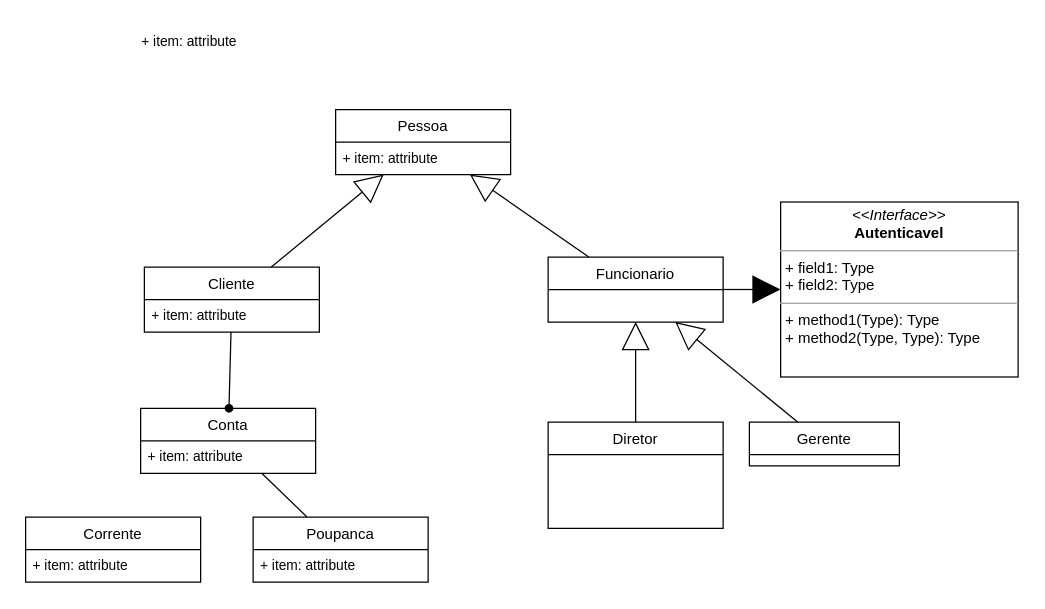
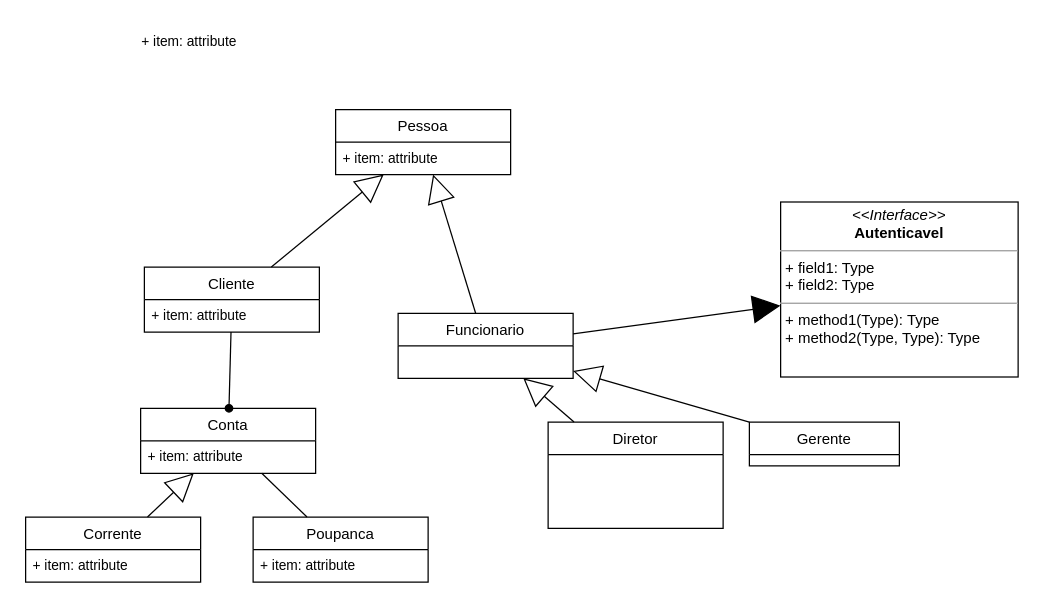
  <mxCell id="0" />
  <mxCell id="1" parent="0" />
+ <mxCell id="2" value="" style="edgeStyle=none;html=1;endArrow=block;endFill=0;strokeWidth=1;jumpSize=7;sourcePerimeterSpacing=0;startSize=6;endSize=20;rounded=0;" edge="1" parent="1" source="3" target="5"><mxGeometry relative="1" as="geometry" /></mxCell>
  <mxCell id="3" value="Corrente" style="swimlane;fontStyle=0;childLayout=stackLayout;horizontal=1;startSize=26;fillColor=none;horizontalStack=0;resizeParent=1;resizeParentMax=0;resizeLast=0;collapsible=1;marginBottom=0;" vertex="1" parent="1"><mxGeometry x="20" y="413" width="140" height="52" as="geometry" /></mxCell>
  <mxCell id="4" value="+ item: attribute" style="text;strokeColor=none;fillColor=none;align=left;verticalAlign=top;spacingLeft=4;spacingRight=4;overflow=hidden;rotatable=0;points=[[0,0.5],[1,0.5]];portConstraint=eastwest;fontFamily=Helvetica;fontSize=11;fontColor=default;" vertex="1" parent="3"><mxGeometry y="26" width="140" height="26" as="geometry" /></mxCell>
  <mxCell id="5" value="Conta" style="swimlane;fontStyle=0;childLayout=stackLayout;horizontal=1;startSize=26;fillColor=none;horizontalStack=0;resizeParent=1;resizeParentMax=0;resizeLast=0;collapsible=1;marginBottom=0;" vertex="1" parent="1"><mxGeometry x="112" y="326" width="140" height="52" as="geometry" /></mxCell>
  <mxCell id="6" value="+ item: attribute" style="text;strokeColor=none;fillColor=none;align=left;verticalAlign=top;spacingLeft=4;spacingRight=4;overflow=hidden;rotatable=0;points=[[0,0.5],[1,0.5]];portConstraint=eastwest;fontFamily=Helvetica;fontSize=11;fontColor=default;" vertex="1" parent="5"><mxGeometry y="26" width="140" height="26" as="geometry" /></mxCell>
  <mxCell id="7" value="" style="edgeStyle=none;shape=connector;rounded=0;jumpSize=7;html=1;labelBackgroundColor=default;fontFamily=Helvetica;fontSize=11;fontColor=default;endArrow=block;endFill=0;startSize=6;endSize=20;sourcePerimeterSpacing=0;strokeColor=default;strokeWidth=1;" edge="1" parent="1" source="8" target="14"><mxGeometry relative="1" as="geometry" /></mxCell>
  <mxCell id="8" value="Cliente" style="swimlane;fontStyle=0;childLayout=stackLayout;horizontal=1;startSize=26;fillColor=none;horizontalStack=0;resizeParent=1;resizeParentMax=0;resizeLast=0;collapsible=1;marginBottom=0;" vertex="1" parent="1"><mxGeometry x="115" y="213" width="140" height="52" as="geometry" /></mxCell>
  <mxCell id="9" value="+ item: attribute" style="text;strokeColor=none;fillColor=none;align=left;verticalAlign=top;spacingLeft=4;spacingRight=4;overflow=hidden;rotatable=0;points=[[0,0.5],[1,0.5]];portConstraint=eastwest;fontFamily=Helvetica;fontSize=11;fontColor=default;" vertex="1" parent="8"><mxGeometry y="26" width="140" height="26" as="geometry" /></mxCell>
  <mxCell id="10" value="Poupanca" style="swimlane;fontStyle=0;childLayout=stackLayout;horizontal=1;startSize=26;fillColor=none;horizontalStack=0;resizeParent=1;resizeParentMax=0;resizeLast=0;collapsible=1;marginBottom=0;" vertex="1" parent="1"><mxGeometry x="202" y="413" width="140" height="52" as="geometry" /></mxCell>
  <mxCell id="11" value="+ item: attribute" style="text;strokeColor=none;fillColor=none;align=left;verticalAlign=top;spacingLeft=4;spacingRight=4;overflow=hidden;rotatable=0;points=[[0,0.5],[1,0.5]];portConstraint=eastwest;fontFamily=Helvetica;fontSize=11;fontColor=default;" vertex="1" parent="10"><mxGeometry y="26" width="140" height="26" as="geometry" /></mxCell>
  <mxCell id="12" value="" style="edgeStyle=none;html=1;endArrow=none;endFill=0;strokeWidth=1;jumpSize=7;sourcePerimeterSpacing=0;startSize=6;endSize=20;rounded=0;" edge="1" parent="1" source="10" target="5"><mxGeometry relative="1" as="geometry"><mxPoint x="328.999" y="480" as="sourcePoint" /><mxPoint x="454.581" y="353" as="targetPoint" /></mxGeometry></mxCell>
  <mxCell id="13" value="" style="endArrow=none;html=1;rounded=0;align=center;verticalAlign=top;endFill=0;labelBackgroundColor=none;endSize=6;startArrow=oval;startFill=1;fontFamily=Helvetica;fontSize=11;fontColor=default;sourcePerimeterSpacing=0;strokeColor=default;strokeWidth=1;shape=connector;jumpSize=7;" edge="1" parent="1" source="5" target="8"><mxGeometry relative="1" as="geometry"><mxPoint x="172" y="266" as="sourcePoint" /><mxPoint x="182" y="191" as="targetPoint" /></mxGeometry></mxCell>
  <mxCell id="14" value="Pessoa" style="swimlane;fontStyle=0;childLayout=stackLayout;horizontal=1;startSize=26;fillColor=none;horizontalStack=0;resizeParent=1;resizeParentMax=0;resizeLast=0;collapsible=1;marginBottom=0;" vertex="1" parent="1"><mxGeometry x="268" y="87" width="140" height="52" as="geometry" /></mxCell>
  <mxCell id="15" value="+ item: attribute" style="text;strokeColor=none;fillColor=none;align=left;verticalAlign=top;spacingLeft=4;spacingRight=4;overflow=hidden;rotatable=0;points=[[0,0.5],[1,0.5]];portConstraint=eastwest;fontFamily=Helvetica;fontSize=11;fontColor=default;" vertex="1" parent="14"><mxGeometry y="26" width="140" height="26" as="geometry" /></mxCell>
  <mxCell id="16" value="" style="edgeStyle=none;shape=connector;rounded=0;jumpSize=7;html=1;labelBackgroundColor=default;fontFamily=Helvetica;fontSize=11;fontColor=default;endArrow=block;endFill=0;startSize=6;endSize=20;strokeColor=default;strokeWidth=1;startArrow=none;" edge="1" parent="1" source="18" target="14"><mxGeometry relative="1" as="geometry"><mxPoint x="429.875" y="178" as="sourcePoint" /><mxPoint x="542" y="94" as="targetPoint" /></mxGeometry></mxCell>
  <mxCell id="17" value="" style="edgeStyle=none;shape=connector;rounded=0;jumpSize=7;html=1;labelBackgroundColor=default;fontFamily=Helvetica;fontSize=11;fontColor=default;endArrow=block;endFill=0;startSize=6;endSize=20;sourcePerimeterSpacing=0;strokeColor=default;strokeWidth=1;" edge="1" parent="1" source="21" target="18"><mxGeometry relative="1" as="geometry" /></mxCell>
- <mxCell id="18" value="Funcionario" style="swimlane;fontStyle=0;childLayout=stackLayout;horizontal=1;startSize=26;fillColor=none;horizontalStack=0;resizeParent=1;resizeParentMax=0;resizeLast=0;collapsible=1;marginBottom=0;" vertex="1" parent="1"><mxGeometry x="438" y="205" width="140" height="52" as="geometry" /></mxCell>
+ <mxCell id="18" value="Funcionario" style="swimlane;fontStyle=0;childLayout=stackLayout;horizontal=1;startSize=26;fillColor=none;horizontalStack=0;resizeParent=1;resizeParentMax=0;resizeLast=0;collapsible=1;marginBottom=0;" vertex="1" parent="1"><mxGeometry x="318" y="250" width="140" height="52" as="geometry" /></mxCell>
  <mxCell id="19" value="&lt;p style=&quot;margin: 0px ; margin-top: 4px ; text-align: center&quot;&gt;&lt;i&gt;&amp;lt;&amp;lt;Interface&amp;gt;&amp;gt;&lt;/i&gt;&lt;br&gt;&lt;b&gt;Autenticavel&lt;/b&gt;&lt;/p&gt;&lt;hr size=&quot;1&quot;&gt;&lt;p style=&quot;margin: 0px ; margin-left: 4px&quot;&gt;+ field1: Type&lt;br&gt;+ field2: Type&lt;/p&gt;&lt;hr size=&quot;1&quot;&gt;&lt;p style=&quot;margin: 0px ; margin-left: 4px&quot;&gt;+ method1(Type): Type&lt;br&gt;+ method2(Type, Type): Type&lt;/p&gt;" style="verticalAlign=top;align=left;overflow=fill;fontSize=12;fontFamily=Helvetica;html=1;fontColor=default;" vertex="1" parent="1"><mxGeometry x="624" y="161" width="190" height="140" as="geometry" /></mxCell>
  <mxCell id="20" value="" style="html=1;verticalAlign=bottom;labelBackgroundColor=none;endArrow=block;endFill=1;rounded=0;fontFamily=Helvetica;fontSize=11;fontColor=default;startSize=6;endSize=20;sourcePerimeterSpacing=0;strokeColor=default;strokeWidth=1;shape=connector;jumpSize=7;" edge="1" parent="1" source="18" target="19"><mxGeometry width="160" relative="1" as="geometry"><mxPoint x="345" y="326" as="sourcePoint" /><mxPoint x="505" y="326" as="targetPoint" /></mxGeometry></mxCell>
  <mxCell id="21" value="Diretor" style="swimlane;fontStyle=0;childLayout=stackLayout;horizontal=1;startSize=26;fillColor=none;horizontalStack=0;resizeParent=1;resizeParentMax=0;resizeLast=0;collapsible=1;marginBottom=0;direction=east;" vertex="1" parent="1"><mxGeometry x="438" y="337" width="140" height="85" as="geometry" /></mxCell>
  <mxCell id="22" value="Gerente" style="swimlane;fontStyle=0;childLayout=stackLayout;horizontal=1;startSize=26;fillColor=none;horizontalStack=0;resizeParent=1;resizeParentMax=0;resizeLast=0;collapsible=1;marginBottom=0;direction=east;" vertex="1" parent="1"><mxGeometry x="599" y="337" width="120" height="35" as="geometry" /></mxCell>
  <mxCell id="23" value="" style="edgeStyle=none;shape=connector;rounded=0;jumpSize=7;html=1;labelBackgroundColor=default;fontFamily=Helvetica;fontSize=11;fontColor=default;endArrow=block;endFill=0;startSize=6;endSize=20;sourcePerimeterSpacing=0;strokeColor=default;strokeWidth=1;" edge="1" parent="1" source="22" target="18"><mxGeometry relative="1" as="geometry"><mxPoint x="518" y="347" as="sourcePoint" /><mxPoint x="518" y="267" as="targetPoint" /></mxGeometry></mxCell>
  <mxCell id="24" value="+ item: attribute" style="text;strokeColor=none;fillColor=none;align=left;verticalAlign=top;spacingLeft=4;spacingRight=4;overflow=hidden;rotatable=0;points=[[0,0.5],[1,0.5]];portConstraint=eastwest;fontFamily=Helvetica;fontSize=11;fontColor=default;" vertex="1" parent="1"><mxGeometry x="107" y="20" width="100" height="26" as="geometry" /></mxCell>
